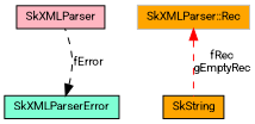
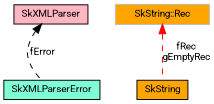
  digraph {
    fontname=Roboto
    node [color=black fillcolor=orange fontname=Roboto fontsize=10 shape=record style=filled]
    edge [dir=back fontname=Roboto fontsize=10 labelfontname=FreeSans labelfontsize=10 style=dashed]
    n1 [fillcolor=lightpink fontcolor=black height=0.2 label=SkXMLParser width=0.4]
    n2 [fillcolor=aquamarine height=0.2 label=SkXMLParserError width=0.4]
    n3 [height=0.2 label=SkString width=0.4]
-   n4 [color=grey75 height=0.2 label="SkXMLParser::Rec" width=0.4]
-   n2 -> n1 [color=black label=fError]
+   n4 [color=grey75 height=0.2 label="SkString::Rec" width=0.4]
+   n1 -> n2 [color=black label=fError]
    n4 -> n3 [color=red label="fRec\ngEmptyRec"]
  }
